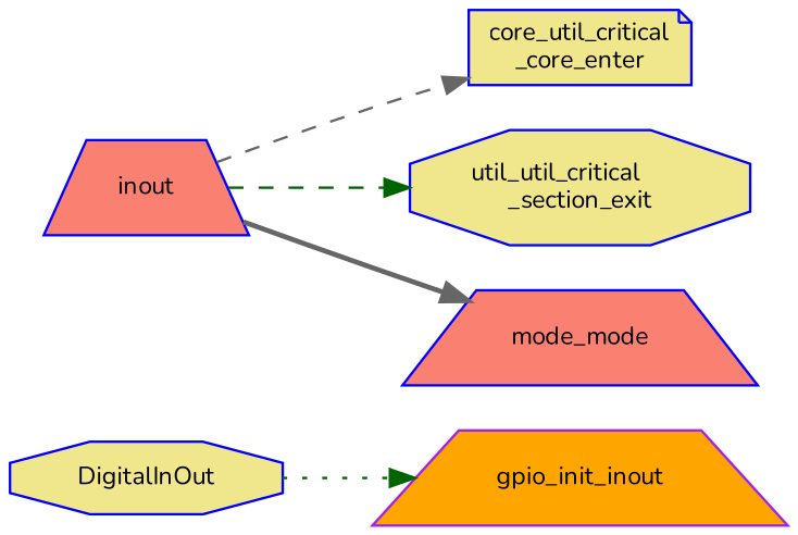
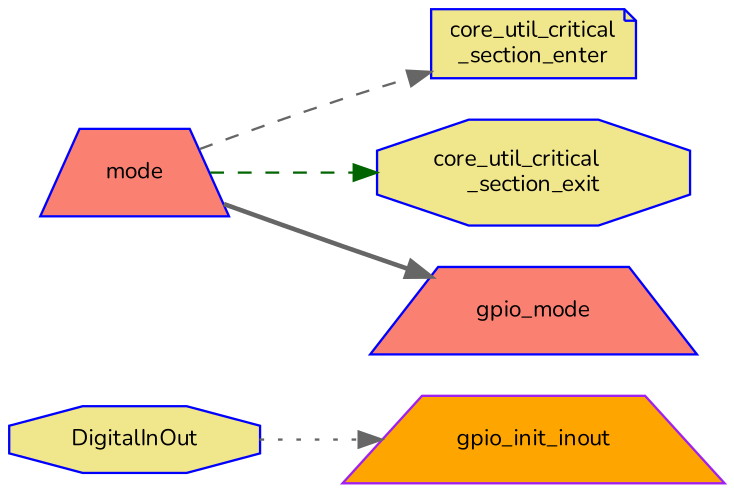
  digraph {
    fontname=Nunito
    rankdir=LR
    node [color=blue fillcolor=khaki fontname=Nunito fontsize=10 shape=trapezium style=filled]
    edge [color=darkgreen fontname=Nunito fontsize=10 labelfontname=Helvetica labelfontsize=10 style=dashed]
    n1 [fontcolor=black height=0.2 label=DigitalInOut shape=octagon width=0.4]
    n2 [color=purple fillcolor=orange height=0.2 label=gpio_init_inout width=0.4]
-   n3 [fillcolor=salmon height=0.2 label=inout width=0.4]
-   n4 [height=0.2 label="core_util_critical\l_core_enter" shape=note width=0.4]
-   n5 [height=0.2 label="util_util_critical\l_section_exit" shape=octagon width=0.4]
-   n6 [fillcolor=salmon height=0.2 label=mode_mode width=0.4]
-   n1 -> n2 [style=dotted]
+   n3 [fillcolor=salmon height=0.2 label=mode width=0.4]
+   n4 [height=0.2 label="core_util_critical\l_section_enter" shape=note width=0.4]
+   n5 [height=0.2 label="core_util_critical\l_section_exit" shape=octagon width=0.4]
+   n6 [fillcolor=salmon height=0.2 label=gpio_mode width=0.4]
+   n1 -> n2 [color=gray40 style=dotted]
    n3 -> n4 [color=gray40]
    n3 -> n5
    n3 -> n6 [color=gray40 style=bold]
  }
